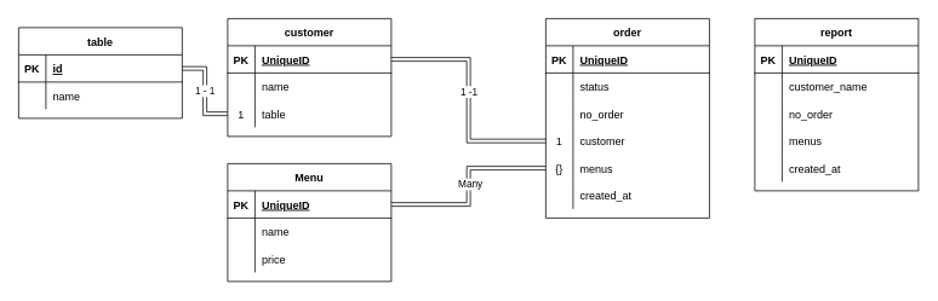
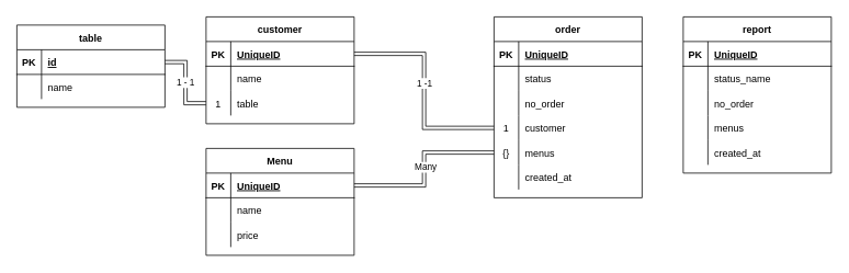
  <mxCell id="0" />
  <mxCell id="1" parent="0" />
  <mxCell id="2" value="table" style="shape=table;startSize=30;container=1;collapsible=1;childLayout=tableLayout;fixedRows=1;rowLines=0;fontStyle=1;align=center;resizeLast=1;" vertex="1" parent="1"><mxGeometry x="20" y="30" width="180" height="100" as="geometry" /></mxCell>
  <mxCell id="3" value="" style="shape=tableRow;horizontal=0;startSize=0;swimlaneHead=0;swimlaneBody=0;fillColor=none;collapsible=0;dropTarget=0;points=[[0,0.5],[1,0.5]];portConstraint=eastwest;top=0;left=0;right=0;bottom=1;" vertex="1" parent="2"><mxGeometry y="30" width="180" height="30" as="geometry" /></mxCell>
  <mxCell id="4" value="PK" style="shape=partialRectangle;connectable=0;fillColor=none;top=0;left=0;bottom=0;right=0;fontStyle=1;overflow=hidden;" vertex="1" parent="3"><mxGeometry width="30" height="30" as="geometry"><mxRectangle width="30" height="30" as="alternateBounds" /></mxGeometry></mxCell>
  <mxCell id="5" value="id" style="shape=partialRectangle;connectable=0;fillColor=none;top=0;left=0;bottom=0;right=0;align=left;spacingLeft=6;fontStyle=5;overflow=hidden;" vertex="1" parent="3"><mxGeometry x="30" width="150" height="30" as="geometry"><mxRectangle width="150" height="30" as="alternateBounds" /></mxGeometry></mxCell>
  <mxCell id="6" value="" style="shape=tableRow;horizontal=0;startSize=0;swimlaneHead=0;swimlaneBody=0;fillColor=none;collapsible=0;dropTarget=0;points=[[0,0.5],[1,0.5]];portConstraint=eastwest;top=0;left=0;right=0;bottom=0;" vertex="1" parent="2"><mxGeometry y="60" width="180" height="30" as="geometry" /></mxCell>
  <mxCell id="7" value="" style="shape=partialRectangle;connectable=0;fillColor=none;top=0;left=0;bottom=0;right=0;editable=1;overflow=hidden;" vertex="1" parent="6"><mxGeometry width="30" height="30" as="geometry"><mxRectangle width="30" height="30" as="alternateBounds" /></mxGeometry></mxCell>
  <mxCell id="8" value="name" style="shape=partialRectangle;connectable=0;fillColor=none;top=0;left=0;bottom=0;right=0;align=left;spacingLeft=6;overflow=hidden;" vertex="1" parent="6"><mxGeometry x="30" width="150" height="30" as="geometry"><mxRectangle width="150" height="30" as="alternateBounds" /></mxGeometry></mxCell>
  <mxCell id="9" value="customer" style="shape=table;startSize=30;container=1;collapsible=1;childLayout=tableLayout;fixedRows=1;rowLines=0;fontStyle=1;align=center;resizeLast=1;" vertex="1" parent="1"><mxGeometry x="250" y="20" width="180" height="130" as="geometry" /></mxCell>
  <mxCell id="10" value="" style="shape=tableRow;horizontal=0;startSize=0;swimlaneHead=0;swimlaneBody=0;fillColor=none;collapsible=0;dropTarget=0;points=[[0,0.5],[1,0.5]];portConstraint=eastwest;top=0;left=0;right=0;bottom=1;" vertex="1" parent="9"><mxGeometry y="30" width="180" height="30" as="geometry" /></mxCell>
  <mxCell id="11" value="PK" style="shape=partialRectangle;connectable=0;fillColor=none;top=0;left=0;bottom=0;right=0;fontStyle=1;overflow=hidden;" vertex="1" parent="10"><mxGeometry width="30" height="30" as="geometry"><mxRectangle width="30" height="30" as="alternateBounds" /></mxGeometry></mxCell>
  <mxCell id="12" value="UniqueID" style="shape=partialRectangle;connectable=0;fillColor=none;top=0;left=0;bottom=0;right=0;align=left;spacingLeft=6;fontStyle=5;overflow=hidden;" vertex="1" parent="10"><mxGeometry x="30" width="150" height="30" as="geometry"><mxRectangle width="150" height="30" as="alternateBounds" /></mxGeometry></mxCell>
  <mxCell id="13" value="" style="shape=tableRow;horizontal=0;startSize=0;swimlaneHead=0;swimlaneBody=0;fillColor=none;collapsible=0;dropTarget=0;points=[[0,0.5],[1,0.5]];portConstraint=eastwest;top=0;left=0;right=0;bottom=0;" vertex="1" parent="9"><mxGeometry y="60" width="180" height="30" as="geometry" /></mxCell>
  <mxCell id="14" value="" style="shape=partialRectangle;connectable=0;fillColor=none;top=0;left=0;bottom=0;right=0;editable=1;overflow=hidden;" vertex="1" parent="13"><mxGeometry width="30" height="30" as="geometry"><mxRectangle width="30" height="30" as="alternateBounds" /></mxGeometry></mxCell>
  <mxCell id="15" value="name" style="shape=partialRectangle;connectable=0;fillColor=none;top=0;left=0;bottom=0;right=0;align=left;spacingLeft=6;overflow=hidden;" vertex="1" parent="13"><mxGeometry x="30" width="150" height="30" as="geometry"><mxRectangle width="150" height="30" as="alternateBounds" /></mxGeometry></mxCell>
  <mxCell id="16" value="" style="shape=tableRow;horizontal=0;startSize=0;swimlaneHead=0;swimlaneBody=0;fillColor=none;collapsible=0;dropTarget=0;points=[[0,0.5],[1,0.5]];portConstraint=eastwest;top=0;left=0;right=0;bottom=0;" vertex="1" parent="9"><mxGeometry y="90" width="180" height="30" as="geometry" /></mxCell>
  <mxCell id="17" value="1" style="shape=partialRectangle;connectable=0;fillColor=none;top=0;left=0;bottom=0;right=0;editable=1;overflow=hidden;" vertex="1" parent="16"><mxGeometry width="30" height="30" as="geometry"><mxRectangle width="30" height="30" as="alternateBounds" /></mxGeometry></mxCell>
  <mxCell id="18" value="table" style="shape=partialRectangle;connectable=0;fillColor=none;top=0;left=0;bottom=0;right=0;align=left;spacingLeft=6;overflow=hidden;" vertex="1" parent="16"><mxGeometry x="30" width="150" height="30" as="geometry"><mxRectangle width="150" height="30" as="alternateBounds" /></mxGeometry></mxCell>
  <mxCell id="19" style="edgeStyle=orthogonalEdgeStyle;rounded=0;orthogonalLoop=1;jettySize=auto;html=1;exitX=1;exitY=0.5;exitDx=0;exitDy=0;entryX=0;entryY=0.5;entryDx=0;entryDy=0;shape=link;" edge="1" parent="1" source="3" target="16"><mxGeometry relative="1" as="geometry" /></mxCell>
  <mxCell id="20" value="1 - 1" style="edgeLabel;html=1;align=center;verticalAlign=middle;resizable=0;points=[];" vertex="1" connectable="0" parent="19"><mxGeometry x="-0.498" y="-1" relative="1" as="geometry"><mxPoint y="24" as="offset" /></mxGeometry></mxCell>
  <mxCell id="21" value="Menu" style="shape=table;startSize=30;container=1;collapsible=1;childLayout=tableLayout;fixedRows=1;rowLines=0;fontStyle=1;align=center;resizeLast=1;" vertex="1" parent="1"><mxGeometry x="250" y="180" width="180" height="130" as="geometry" /></mxCell>
  <mxCell id="22" value="" style="shape=tableRow;horizontal=0;startSize=0;swimlaneHead=0;swimlaneBody=0;fillColor=none;collapsible=0;dropTarget=0;points=[[0,0.5],[1,0.5]];portConstraint=eastwest;top=0;left=0;right=0;bottom=1;" vertex="1" parent="21"><mxGeometry y="30" width="180" height="30" as="geometry" /></mxCell>
  <mxCell id="23" value="PK" style="shape=partialRectangle;connectable=0;fillColor=none;top=0;left=0;bottom=0;right=0;fontStyle=1;overflow=hidden;" vertex="1" parent="22"><mxGeometry width="30" height="30" as="geometry"><mxRectangle width="30" height="30" as="alternateBounds" /></mxGeometry></mxCell>
  <mxCell id="24" value="UniqueID" style="shape=partialRectangle;connectable=0;fillColor=none;top=0;left=0;bottom=0;right=0;align=left;spacingLeft=6;fontStyle=5;overflow=hidden;" vertex="1" parent="22"><mxGeometry x="30" width="150" height="30" as="geometry"><mxRectangle width="150" height="30" as="alternateBounds" /></mxGeometry></mxCell>
  <mxCell id="25" value="" style="shape=tableRow;horizontal=0;startSize=0;swimlaneHead=0;swimlaneBody=0;fillColor=none;collapsible=0;dropTarget=0;points=[[0,0.5],[1,0.5]];portConstraint=eastwest;top=0;left=0;right=0;bottom=0;" vertex="1" parent="21"><mxGeometry y="60" width="180" height="30" as="geometry" /></mxCell>
  <mxCell id="26" value="" style="shape=partialRectangle;connectable=0;fillColor=none;top=0;left=0;bottom=0;right=0;editable=1;overflow=hidden;" vertex="1" parent="25"><mxGeometry width="30" height="30" as="geometry"><mxRectangle width="30" height="30" as="alternateBounds" /></mxGeometry></mxCell>
  <mxCell id="27" value="name" style="shape=partialRectangle;connectable=0;fillColor=none;top=0;left=0;bottom=0;right=0;align=left;spacingLeft=6;overflow=hidden;" vertex="1" parent="25"><mxGeometry x="30" width="150" height="30" as="geometry"><mxRectangle width="150" height="30" as="alternateBounds" /></mxGeometry></mxCell>
  <mxCell id="28" value="" style="shape=tableRow;horizontal=0;startSize=0;swimlaneHead=0;swimlaneBody=0;fillColor=none;collapsible=0;dropTarget=0;points=[[0,0.5],[1,0.5]];portConstraint=eastwest;top=0;left=0;right=0;bottom=0;" vertex="1" parent="21"><mxGeometry y="90" width="180" height="30" as="geometry" /></mxCell>
  <mxCell id="29" value="" style="shape=partialRectangle;connectable=0;fillColor=none;top=0;left=0;bottom=0;right=0;editable=1;overflow=hidden;" vertex="1" parent="28"><mxGeometry width="30" height="30" as="geometry"><mxRectangle width="30" height="30" as="alternateBounds" /></mxGeometry></mxCell>
  <mxCell id="30" value="price" style="shape=partialRectangle;connectable=0;fillColor=none;top=0;left=0;bottom=0;right=0;align=left;spacingLeft=6;overflow=hidden;" vertex="1" parent="28"><mxGeometry x="30" width="150" height="30" as="geometry"><mxRectangle width="150" height="30" as="alternateBounds" /></mxGeometry></mxCell>
  <mxCell id="31" value="order" style="shape=table;startSize=30;container=1;collapsible=1;childLayout=tableLayout;fixedRows=1;rowLines=0;fontStyle=1;align=center;resizeLast=1;" vertex="1" parent="1"><mxGeometry x="600" y="20" width="180" height="220" as="geometry" /></mxCell>
  <mxCell id="32" value="" style="shape=tableRow;horizontal=0;startSize=0;swimlaneHead=0;swimlaneBody=0;fillColor=none;collapsible=0;dropTarget=0;points=[[0,0.5],[1,0.5]];portConstraint=eastwest;top=0;left=0;right=0;bottom=1;" vertex="1" parent="31"><mxGeometry y="30" width="180" height="30" as="geometry" /></mxCell>
  <mxCell id="33" value="PK" style="shape=partialRectangle;connectable=0;fillColor=none;top=0;left=0;bottom=0;right=0;fontStyle=1;overflow=hidden;" vertex="1" parent="32"><mxGeometry width="30" height="30" as="geometry"><mxRectangle width="30" height="30" as="alternateBounds" /></mxGeometry></mxCell>
  <mxCell id="34" value="UniqueID" style="shape=partialRectangle;connectable=0;fillColor=none;top=0;left=0;bottom=0;right=0;align=left;spacingLeft=6;fontStyle=5;overflow=hidden;" vertex="1" parent="32"><mxGeometry x="30" width="150" height="30" as="geometry"><mxRectangle width="150" height="30" as="alternateBounds" /></mxGeometry></mxCell>
  <mxCell id="35" style="shape=tableRow;horizontal=0;startSize=0;swimlaneHead=0;swimlaneBody=0;fillColor=none;collapsible=0;dropTarget=0;points=[[0,0.5],[1,0.5]];portConstraint=eastwest;top=0;left=0;right=0;bottom=0;" vertex="1" parent="31"><mxGeometry y="60" width="180" height="30" as="geometry" /></mxCell>
  <mxCell id="36" value="" style="shape=partialRectangle;connectable=0;fillColor=none;top=0;left=0;bottom=0;right=0;editable=1;overflow=hidden;" vertex="1" parent="35"><mxGeometry width="30" height="30" as="geometry"><mxRectangle width="30" height="30" as="alternateBounds" /></mxGeometry></mxCell>
  <mxCell id="37" value="status" style="shape=partialRectangle;connectable=0;fillColor=none;top=0;left=0;bottom=0;right=0;align=left;spacingLeft=6;overflow=hidden;" vertex="1" parent="35"><mxGeometry x="30" width="150" height="30" as="geometry"><mxRectangle width="150" height="30" as="alternateBounds" /></mxGeometry></mxCell>
  <mxCell id="38" style="shape=tableRow;horizontal=0;startSize=0;swimlaneHead=0;swimlaneBody=0;fillColor=none;collapsible=0;dropTarget=0;points=[[0,0.5],[1,0.5]];portConstraint=eastwest;top=0;left=0;right=0;bottom=0;" vertex="1" parent="31"><mxGeometry y="90" width="180" height="30" as="geometry" /></mxCell>
  <mxCell id="39" style="shape=partialRectangle;connectable=0;fillColor=none;top=0;left=0;bottom=0;right=0;editable=1;overflow=hidden;" vertex="1" parent="38"><mxGeometry width="30" height="30" as="geometry"><mxRectangle width="30" height="30" as="alternateBounds" /></mxGeometry></mxCell>
  <mxCell id="40" value="no_order" style="shape=partialRectangle;connectable=0;fillColor=none;top=0;left=0;bottom=0;right=0;align=left;spacingLeft=6;overflow=hidden;" vertex="1" parent="38"><mxGeometry x="30" width="150" height="30" as="geometry"><mxRectangle width="150" height="30" as="alternateBounds" /></mxGeometry></mxCell>
  <mxCell id="41" style="shape=tableRow;horizontal=0;startSize=0;swimlaneHead=0;swimlaneBody=0;fillColor=none;collapsible=0;dropTarget=0;points=[[0,0.5],[1,0.5]];portConstraint=eastwest;top=0;left=0;right=0;bottom=0;" vertex="1" parent="31"><mxGeometry y="120" width="180" height="30" as="geometry" /></mxCell>
  <mxCell id="42" value="1" style="shape=partialRectangle;connectable=0;fillColor=none;top=0;left=0;bottom=0;right=0;editable=1;overflow=hidden;" vertex="1" parent="41"><mxGeometry width="30" height="30" as="geometry"><mxRectangle width="30" height="30" as="alternateBounds" /></mxGeometry></mxCell>
  <mxCell id="43" value="customer" style="shape=partialRectangle;connectable=0;fillColor=none;top=0;left=0;bottom=0;right=0;align=left;spacingLeft=6;overflow=hidden;" vertex="1" parent="41"><mxGeometry x="30" width="150" height="30" as="geometry"><mxRectangle width="150" height="30" as="alternateBounds" /></mxGeometry></mxCell>
  <mxCell id="44" style="shape=tableRow;horizontal=0;startSize=0;swimlaneHead=0;swimlaneBody=0;fillColor=none;collapsible=0;dropTarget=0;points=[[0,0.5],[1,0.5]];portConstraint=eastwest;top=0;left=0;right=0;bottom=0;" vertex="1" parent="31"><mxGeometry y="150" width="180" height="30" as="geometry" /></mxCell>
  <mxCell id="45" value="{}" style="shape=partialRectangle;connectable=0;fillColor=none;top=0;left=0;bottom=0;right=0;editable=1;overflow=hidden;" vertex="1" parent="44"><mxGeometry width="30" height="30" as="geometry"><mxRectangle width="30" height="30" as="alternateBounds" /></mxGeometry></mxCell>
  <mxCell id="46" value="menus" style="shape=partialRectangle;connectable=0;fillColor=none;top=0;left=0;bottom=0;right=0;align=left;spacingLeft=6;overflow=hidden;" vertex="1" parent="44"><mxGeometry x="30" width="150" height="30" as="geometry"><mxRectangle width="150" height="30" as="alternateBounds" /></mxGeometry></mxCell>
  <mxCell id="47" style="shape=tableRow;horizontal=0;startSize=0;swimlaneHead=0;swimlaneBody=0;fillColor=none;collapsible=0;dropTarget=0;points=[[0,0.5],[1,0.5]];portConstraint=eastwest;top=0;left=0;right=0;bottom=0;" vertex="1" parent="31"><mxGeometry y="180" width="180" height="30" as="geometry" /></mxCell>
  <mxCell id="48" style="shape=partialRectangle;connectable=0;fillColor=none;top=0;left=0;bottom=0;right=0;editable=1;overflow=hidden;" vertex="1" parent="47"><mxGeometry width="30" height="30" as="geometry"><mxRectangle width="30" height="30" as="alternateBounds" /></mxGeometry></mxCell>
  <mxCell id="49" value="created_at" style="shape=partialRectangle;connectable=0;fillColor=none;top=0;left=0;bottom=0;right=0;align=left;spacingLeft=6;overflow=hidden;" vertex="1" parent="47"><mxGeometry x="30" width="150" height="30" as="geometry"><mxRectangle width="150" height="30" as="alternateBounds" /></mxGeometry></mxCell>
  <mxCell id="50" style="edgeStyle=orthogonalEdgeStyle;shape=link;rounded=0;orthogonalLoop=1;jettySize=auto;html=1;exitX=1;exitY=0.5;exitDx=0;exitDy=0;entryX=0;entryY=0.5;entryDx=0;entryDy=0;" edge="1" parent="1" source="10" target="41"><mxGeometry relative="1" as="geometry" /></mxCell>
  <mxCell id="51" value="&amp;nbsp;1 -1" style="edgeLabel;html=1;align=center;verticalAlign=middle;resizable=0;points=[];" vertex="1" connectable="0" parent="50"><mxGeometry x="-0.1" relative="1" as="geometry"><mxPoint x="-2" y="3" as="offset" /></mxGeometry></mxCell>
  <mxCell id="52" style="edgeStyle=orthogonalEdgeStyle;shape=link;rounded=0;orthogonalLoop=1;jettySize=auto;html=1;exitX=1;exitY=0.5;exitDx=0;exitDy=0;entryX=0;entryY=0.5;entryDx=0;entryDy=0;" edge="1" parent="1" source="22" target="44"><mxGeometry relative="1" as="geometry" /></mxCell>
  <mxCell id="53" value="Many" style="edgeLabel;html=1;align=center;verticalAlign=middle;resizable=0;points=[];" vertex="1" connectable="0" parent="52"><mxGeometry x="-0.143" y="-1" relative="1" as="geometry"><mxPoint y="-18" as="offset" /></mxGeometry></mxCell>
  <mxCell id="54" value="report" style="shape=table;startSize=30;container=1;collapsible=1;childLayout=tableLayout;fixedRows=1;rowLines=0;fontStyle=1;align=center;resizeLast=1;" vertex="1" parent="1"><mxGeometry x="830" y="20" width="180" height="190" as="geometry" /></mxCell>
  <mxCell id="55" value="" style="shape=tableRow;horizontal=0;startSize=0;swimlaneHead=0;swimlaneBody=0;fillColor=none;collapsible=0;dropTarget=0;points=[[0,0.5],[1,0.5]];portConstraint=eastwest;top=0;left=0;right=0;bottom=1;" vertex="1" parent="54"><mxGeometry y="30" width="180" height="30" as="geometry" /></mxCell>
  <mxCell id="56" value="PK" style="shape=partialRectangle;connectable=0;fillColor=none;top=0;left=0;bottom=0;right=0;fontStyle=1;overflow=hidden;" vertex="1" parent="55"><mxGeometry width="30" height="30" as="geometry"><mxRectangle width="30" height="30" as="alternateBounds" /></mxGeometry></mxCell>
  <mxCell id="57" value="UniqueID" style="shape=partialRectangle;connectable=0;fillColor=none;top=0;left=0;bottom=0;right=0;align=left;spacingLeft=6;fontStyle=5;overflow=hidden;" vertex="1" parent="55"><mxGeometry x="30" width="150" height="30" as="geometry"><mxRectangle width="150" height="30" as="alternateBounds" /></mxGeometry></mxCell>
  <mxCell id="58" value="" style="shape=tableRow;horizontal=0;startSize=0;swimlaneHead=0;swimlaneBody=0;fillColor=none;collapsible=0;dropTarget=0;points=[[0,0.5],[1,0.5]];portConstraint=eastwest;top=0;left=0;right=0;bottom=0;" vertex="1" parent="54"><mxGeometry y="60" width="180" height="30" as="geometry" /></mxCell>
  <mxCell id="59" value="" style="shape=partialRectangle;connectable=0;fillColor=none;top=0;left=0;bottom=0;right=0;editable=1;overflow=hidden;" vertex="1" parent="58"><mxGeometry width="30" height="30" as="geometry"><mxRectangle width="30" height="30" as="alternateBounds" /></mxGeometry></mxCell>
- <mxCell id="60" value="customer_name" style="shape=partialRectangle;connectable=0;fillColor=none;top=0;left=0;bottom=0;right=0;align=left;spacingLeft=6;overflow=hidden;" vertex="1" parent="58"><mxGeometry x="30" width="150" height="30" as="geometry"><mxRectangle width="150" height="30" as="alternateBounds" /></mxGeometry></mxCell>
+ <mxCell id="60" value="status_name" style="shape=partialRectangle;connectable=0;fillColor=none;top=0;left=0;bottom=0;right=0;align=left;spacingLeft=6;overflow=hidden;" vertex="1" parent="58"><mxGeometry x="30" width="150" height="30" as="geometry"><mxRectangle width="150" height="30" as="alternateBounds" /></mxGeometry></mxCell>
  <mxCell id="61" value="" style="shape=tableRow;horizontal=0;startSize=0;swimlaneHead=0;swimlaneBody=0;fillColor=none;collapsible=0;dropTarget=0;points=[[0,0.5],[1,0.5]];portConstraint=eastwest;top=0;left=0;right=0;bottom=0;" vertex="1" parent="54"><mxGeometry y="90" width="180" height="30" as="geometry" /></mxCell>
  <mxCell id="62" value="" style="shape=partialRectangle;connectable=0;fillColor=none;top=0;left=0;bottom=0;right=0;editable=1;overflow=hidden;" vertex="1" parent="61"><mxGeometry width="30" height="30" as="geometry"><mxRectangle width="30" height="30" as="alternateBounds" /></mxGeometry></mxCell>
  <mxCell id="63" value="no_order" style="shape=partialRectangle;connectable=0;fillColor=none;top=0;left=0;bottom=0;right=0;align=left;spacingLeft=6;overflow=hidden;" vertex="1" parent="61"><mxGeometry x="30" width="150" height="30" as="geometry"><mxRectangle width="150" height="30" as="alternateBounds" /></mxGeometry></mxCell>
  <mxCell id="64" value="" style="shape=tableRow;horizontal=0;startSize=0;swimlaneHead=0;swimlaneBody=0;fillColor=none;collapsible=0;dropTarget=0;points=[[0,0.5],[1,0.5]];portConstraint=eastwest;top=0;left=0;right=0;bottom=0;" vertex="1" parent="54"><mxGeometry y="120" width="180" height="30" as="geometry" /></mxCell>
  <mxCell id="65" value="" style="shape=partialRectangle;connectable=0;fillColor=none;top=0;left=0;bottom=0;right=0;editable=1;overflow=hidden;" vertex="1" parent="64"><mxGeometry width="30" height="30" as="geometry"><mxRectangle width="30" height="30" as="alternateBounds" /></mxGeometry></mxCell>
  <mxCell id="66" value="menus" style="shape=partialRectangle;connectable=0;fillColor=none;top=0;left=0;bottom=0;right=0;align=left;spacingLeft=6;overflow=hidden;" vertex="1" parent="64"><mxGeometry x="30" width="150" height="30" as="geometry"><mxRectangle width="150" height="30" as="alternateBounds" /></mxGeometry></mxCell>
  <mxCell id="67" style="shape=tableRow;horizontal=0;startSize=0;swimlaneHead=0;swimlaneBody=0;fillColor=none;collapsible=0;dropTarget=0;points=[[0,0.5],[1,0.5]];portConstraint=eastwest;top=0;left=0;right=0;bottom=0;" vertex="1" parent="54"><mxGeometry y="150" width="180" height="30" as="geometry" /></mxCell>
  <mxCell id="68" style="shape=partialRectangle;connectable=0;fillColor=none;top=0;left=0;bottom=0;right=0;editable=1;overflow=hidden;" vertex="1" parent="67"><mxGeometry width="30" height="30" as="geometry"><mxRectangle width="30" height="30" as="alternateBounds" /></mxGeometry></mxCell>
  <mxCell id="69" value="created_at" style="shape=partialRectangle;connectable=0;fillColor=none;top=0;left=0;bottom=0;right=0;align=left;spacingLeft=6;overflow=hidden;" vertex="1" parent="67"><mxGeometry x="30" width="150" height="30" as="geometry"><mxRectangle width="150" height="30" as="alternateBounds" /></mxGeometry></mxCell>
